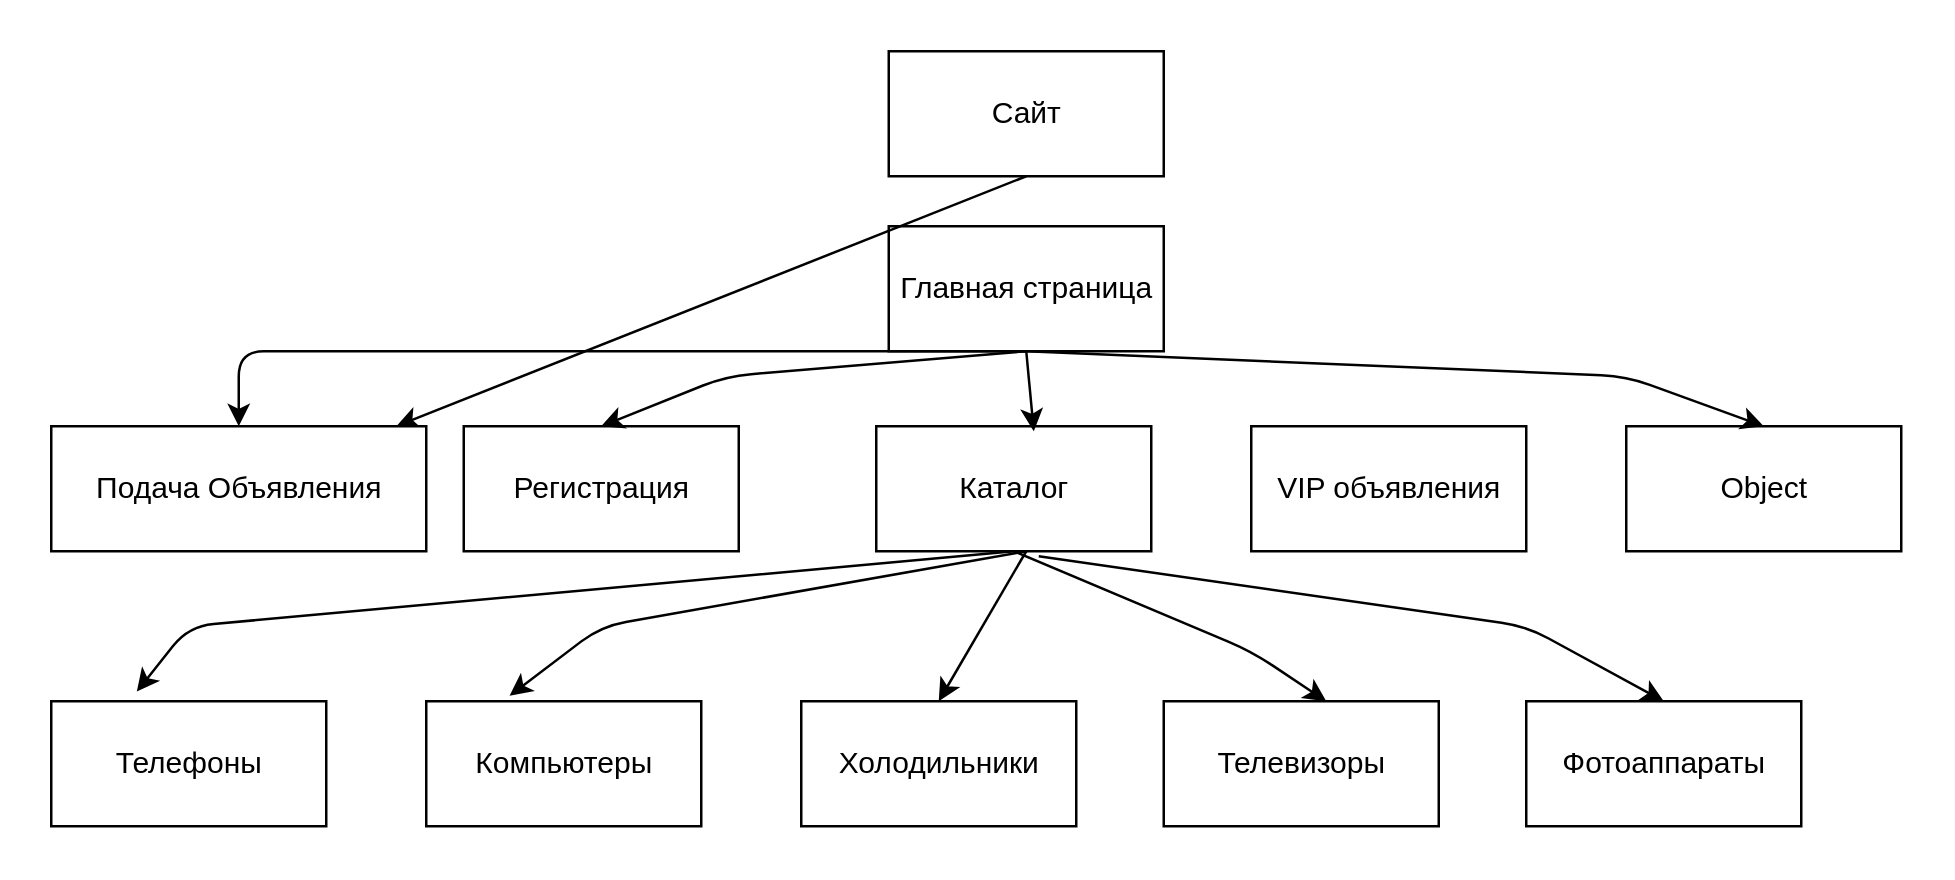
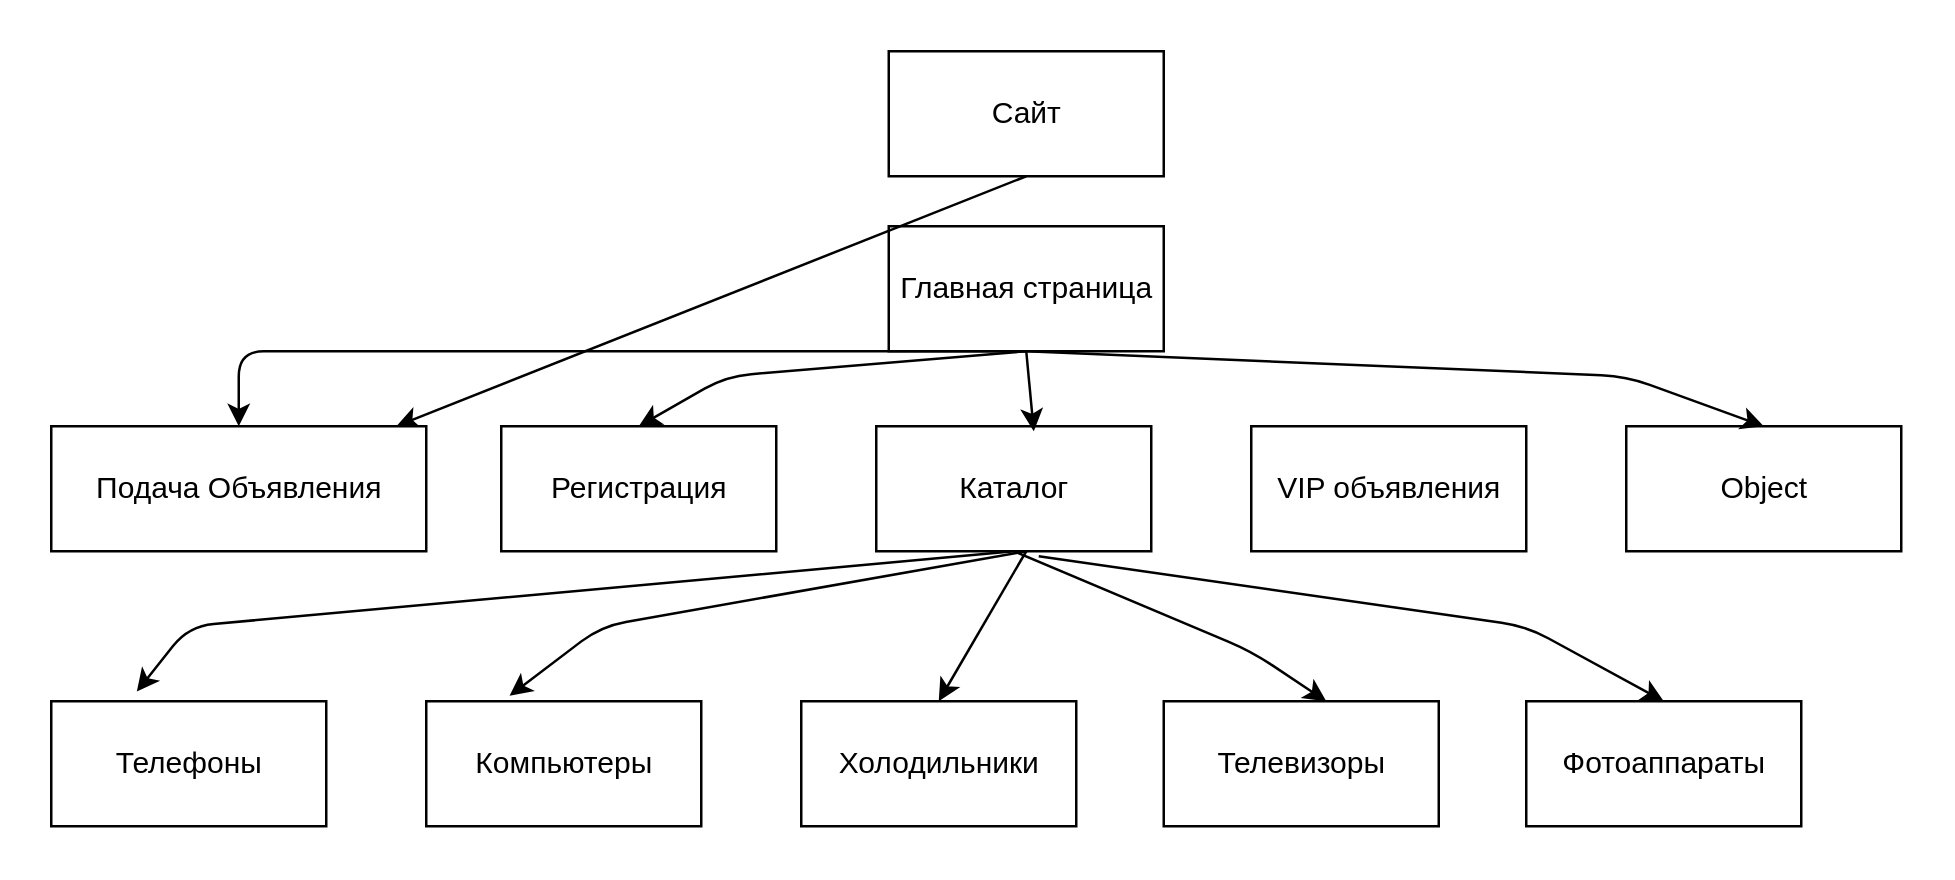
  <mxCell id="0" />
  <mxCell id="1" parent="0" />
  <mxCell id="2" value="Сайт" style="html=1;" vertex="1" parent="1"><mxGeometry x="355" y="20" width="110" height="50" as="geometry" /></mxCell>
  <mxCell id="3" value="Главная страница" style="html=1;" vertex="1" parent="1"><mxGeometry x="355" y="90" width="110" height="50" as="geometry" /></mxCell>
  <mxCell id="4" value="" style="endArrow=classic;html=1;exitX=0.5;exitY=1;exitDx=0;exitDy=0;" edge="1" parent="1" source="2" target="7"><mxGeometry width="50" height="50" relative="1" as="geometry"><mxPoint x="370" y="250" as="sourcePoint" /><mxPoint x="420" y="200" as="targetPoint" /></mxGeometry></mxCell>
  <mxCell id="5" value="Телефоны" style="html=1;" vertex="1" parent="1"><mxGeometry x="20" y="280" width="110" height="50" as="geometry" /></mxCell>
  <mxCell id="6" value="Object" style="html=1;" vertex="1" parent="1"><mxGeometry x="650" y="170" width="110" height="50" as="geometry" /></mxCell>
  <mxCell id="7" value="Подача Объявления" style="html=1;" vertex="1" parent="1"><mxGeometry x="20" y="170" width="150" height="50" as="geometry" /></mxCell>
  <mxCell id="8" value="VIP объявления" style="html=1;" vertex="1" parent="1"><mxGeometry x="500" y="170" width="110" height="50" as="geometry" /></mxCell>
  <mxCell id="9" value="Каталог" style="html=1;" vertex="1" parent="1"><mxGeometry x="350" y="170" width="110" height="50" as="geometry" /></mxCell>
- <mxCell id="10" value="Регистрация" style="html=1;" vertex="1" parent="1"><mxGeometry x="185" y="170" width="110" height="50" as="geometry" /></mxCell>
+ <mxCell id="10" value="Регистрация" style="html=1;" vertex="1" parent="1"><mxGeometry x="200" y="170" width="110" height="50" as="geometry" /></mxCell>
  <mxCell id="11" value="" style="endArrow=classic;html=1;exitX=0.5;exitY=1;exitDx=0;exitDy=0;entryX=0.5;entryY=0;entryDx=0;entryDy=0;" edge="1" parent="1" source="3" target="7"><mxGeometry width="50" height="50" relative="1" as="geometry"><mxPoint x="380" y="330" as="sourcePoint" /><mxPoint x="430" y="280" as="targetPoint" /><Array as="points"><mxPoint x="95" y="140" /></Array></mxGeometry></mxCell>
  <mxCell id="12" value="" style="endArrow=classic;html=1;entryX=0.5;entryY=0;entryDx=0;entryDy=0;" edge="1" parent="1" target="10"><mxGeometry width="50" height="50" relative="1" as="geometry"><mxPoint x="410" y="140" as="sourcePoint" /><mxPoint x="430" y="280" as="targetPoint" /><Array as="points"><mxPoint x="290" y="150" /></Array></mxGeometry></mxCell>
  <mxCell id="13" value="" style="endArrow=classic;html=1;entryX=0.573;entryY=0.04;entryDx=0;entryDy=0;entryPerimeter=0;" edge="1" parent="1" target="9"><mxGeometry width="50" height="50" relative="1" as="geometry"><mxPoint x="410" y="140" as="sourcePoint" /><mxPoint x="430" y="280" as="targetPoint" /></mxGeometry></mxCell>
  <mxCell id="14" value="" style="endArrow=classic;html=1;entryX=0.5;entryY=0;entryDx=0;entryDy=0;" edge="1" parent="1" target="6"><mxGeometry width="50" height="50" relative="1" as="geometry"><mxPoint x="410" y="140" as="sourcePoint" /><mxPoint x="430" y="280" as="targetPoint" /><Array as="points"><mxPoint x="650" y="150" /></Array></mxGeometry></mxCell>
  <mxCell id="15" value="Компьютеры" style="html=1;" vertex="1" parent="1"><mxGeometry x="170" y="280" width="110" height="50" as="geometry" /></mxCell>
  <mxCell id="16" value="Холодильники" style="html=1;" vertex="1" parent="1"><mxGeometry x="320" y="280" width="110" height="50" as="geometry" /></mxCell>
  <mxCell id="17" value="Телевизоры" style="html=1;" vertex="1" parent="1"><mxGeometry x="465" y="280" width="110" height="50" as="geometry" /></mxCell>
  <mxCell id="18" value="Фотоаппараты" style="html=1;" vertex="1" parent="1"><mxGeometry x="610" y="280" width="110" height="50" as="geometry" /></mxCell>
  <mxCell id="19" value="" style="endArrow=classic;html=1;exitX=0.591;exitY=1.04;exitDx=0;exitDy=0;exitPerimeter=0;entryX=0.5;entryY=0;entryDx=0;entryDy=0;" edge="1" parent="1" source="9" target="18"><mxGeometry width="50" height="50" relative="1" as="geometry"><mxPoint x="430" y="320" as="sourcePoint" /><mxPoint x="480" y="270" as="targetPoint" /><Array as="points"><mxPoint x="610" y="250" /></Array></mxGeometry></mxCell>
  <mxCell id="20" value="" style="endArrow=classic;html=1;exitX=0.5;exitY=1;exitDx=0;exitDy=0;entryX=0.591;entryY=0;entryDx=0;entryDy=0;entryPerimeter=0;" edge="1" parent="1" source="9" target="17"><mxGeometry width="50" height="50" relative="1" as="geometry"><mxPoint x="430" y="320" as="sourcePoint" /><mxPoint x="480" y="270" as="targetPoint" /><Array as="points"><mxPoint x="500" y="260" /></Array></mxGeometry></mxCell>
  <mxCell id="21" value="" style="endArrow=classic;html=1;entryX=0.5;entryY=0;entryDx=0;entryDy=0;" edge="1" parent="1" target="16"><mxGeometry width="50" height="50" relative="1" as="geometry"><mxPoint x="410" y="220" as="sourcePoint" /><mxPoint x="380" y="270" as="targetPoint" /></mxGeometry></mxCell>
  <mxCell id="22" value="" style="endArrow=classic;html=1;entryX=0.303;entryY=-0.043;entryDx=0;entryDy=0;entryPerimeter=0;" edge="1" parent="1" target="15"><mxGeometry width="50" height="50" relative="1" as="geometry"><mxPoint x="410" y="220" as="sourcePoint" /><mxPoint x="480" y="270" as="targetPoint" /><Array as="points"><mxPoint x="240" y="250" /></Array></mxGeometry></mxCell>
  <mxCell id="23" value="" style="endArrow=classic;html=1;exitX=0.5;exitY=1;exitDx=0;exitDy=0;entryX=0.311;entryY=-0.077;entryDx=0;entryDy=0;entryPerimeter=0;" edge="1" parent="1" source="9" target="5"><mxGeometry width="50" height="50" relative="1" as="geometry"><mxPoint x="430" y="320" as="sourcePoint" /><mxPoint x="480" y="270" as="targetPoint" /><Array as="points"><mxPoint x="75" y="250" /></Array></mxGeometry></mxCell>
